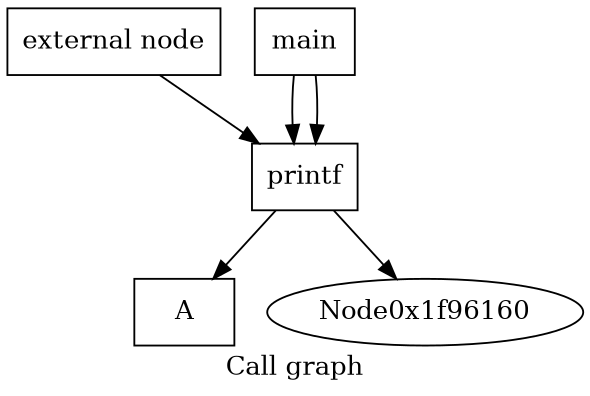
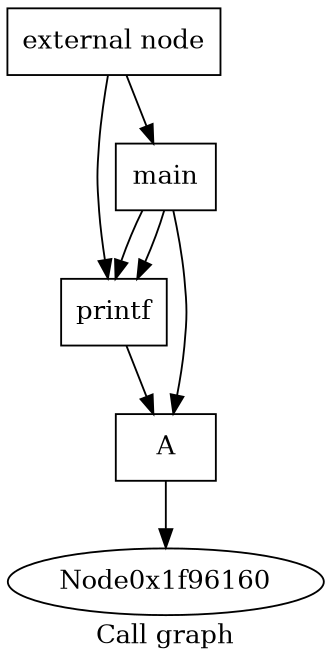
  digraph {
    label="Call graph"
    node [shape=record]
    n1 [label="{external node}"]
    n2 [label="{main}"]
    n3 [label="{printf}"]
    n4 [label="{A}"]
    n5 [label=Node0x1f96160 shape=""]
+   n1 -> n2
    n1 -> n3
    n2 -> n3
    n2 -> n3
+   n2 -> n4
    n3 -> n4
-   n3 -> n5
+   n4 -> n5
  }
